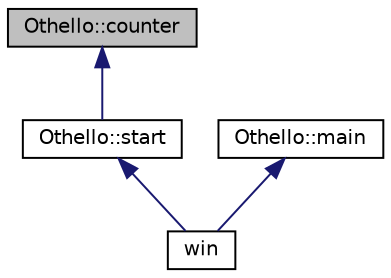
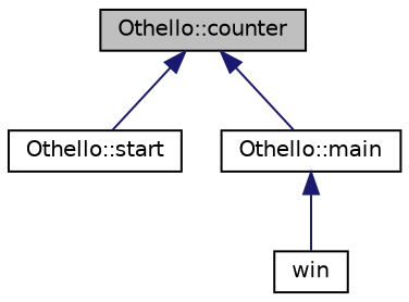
  digraph {
    rankdir=TB
    node [color=black fillcolor=white fontname=Helvetica fontsize=10 shape=record style=filled]
    edge [color=midnightblue dir=back fontname=Helvetica fontsize=10 labelfontname=Helvetica labelfontsize=10 style=solid]
    n1 [fillcolor=grey75 fontcolor=black height=0.2 label="Othello::counter" width=0.4]
    n2 [height=0.2 label="Othello::start" width=0.4]
    n3 [height=0.2 label="Othello::main" width=0.4]
    n4 [height=0.2 label=win width=0.4]
    n1 -> n2
-   n2 -> n4
+   n1 -> n3
    n3 -> n4
  }
